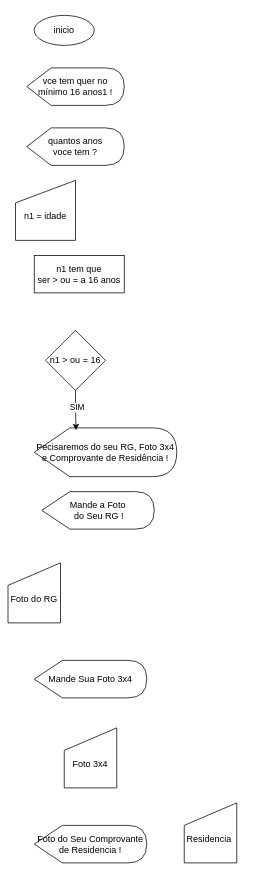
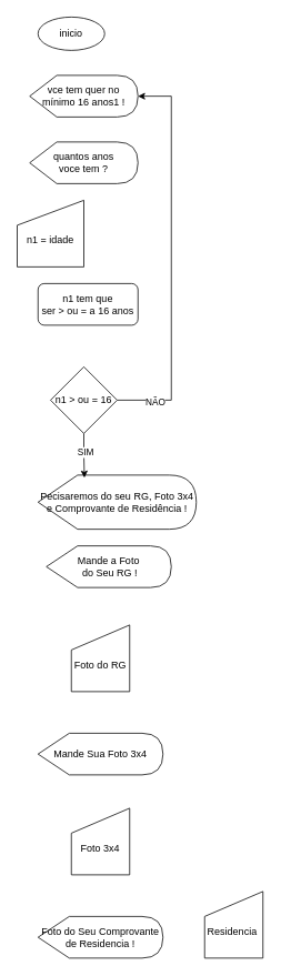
  <mxCell id="0" />
  <mxCell id="1" parent="0" />
  <mxCell id="2" value="inicio" style="ellipse;whiteSpace=wrap;html=1;" parent="1" vertex="1"><mxGeometry x="45" y="20" width="80" height="40" as="geometry" /></mxCell>
  <mxCell id="3" value="&lt;font style=&quot;vertical-align: inherit;&quot;&gt;&lt;font style=&quot;vertical-align: inherit;&quot;&gt;&lt;font style=&quot;vertical-align: inherit;&quot;&gt;&lt;font style=&quot;vertical-align: inherit;&quot;&gt;vce tem quer no mínimo 16 anos1 !&lt;/font&gt;&lt;/font&gt;&lt;/font&gt;&lt;/font&gt;" style="shape=display;whiteSpace=wrap;html=1;" vertex="1" parent="1"><mxGeometry x="35" y="90" width="130" height="50" as="geometry" /></mxCell>
  <mxCell id="4" value="&lt;font style=&quot;vertical-align: inherit;&quot;&gt;&lt;font style=&quot;vertical-align: inherit;&quot;&gt;&lt;font style=&quot;vertical-align: inherit;&quot;&gt;&lt;font style=&quot;vertical-align: inherit;&quot;&gt;&lt;font style=&quot;vertical-align: inherit;&quot;&gt;&lt;font style=&quot;vertical-align: inherit;&quot;&gt;quantos anos &lt;/font&gt;&lt;/font&gt;&lt;br&gt;&lt;font style=&quot;vertical-align: inherit;&quot;&gt;&lt;font style=&quot;vertical-align: inherit;&quot;&gt;voce tem ?&lt;/font&gt;&lt;/font&gt;&lt;/font&gt;&lt;/font&gt;&lt;/font&gt;&lt;/font&gt;" style="shape=display;whiteSpace=wrap;html=1;" vertex="1" parent="1"><mxGeometry x="35" y="170" width="130" height="50" as="geometry" /></mxCell>
  <mxCell id="5" value="&lt;br&gt;&lt;font style=&quot;vertical-align: inherit;&quot;&gt;&lt;font style=&quot;vertical-align: inherit;&quot;&gt;n1 = idade&lt;/font&gt;&lt;/font&gt;" style="shape=manualInput;whiteSpace=wrap;html=1;" vertex="1" parent="1"><mxGeometry x="20" y="240" width="80" height="80" as="geometry" /></mxCell>
- <mxCell id="6" value="&lt;font style=&quot;&quot;&gt;&lt;font style=&quot;&quot;&gt;&lt;font style=&quot;&quot;&gt;&lt;font style=&quot;&quot;&gt;&lt;font style=&quot;&quot;&gt;&lt;font style=&quot;&quot;&gt;&lt;font style=&quot;&quot;&gt;&lt;font style=&quot;&quot;&gt;&lt;span style=&quot;vertical-align: inherit;&quot;&gt;&lt;font style=&quot;vertical-align: inherit;&quot;&gt;&lt;font style=&quot;vertical-align: inherit;&quot;&gt;n1 tem que&lt;br&gt;&amp;nbsp;ser &amp;gt; ou = a 16 anos&amp;nbsp;&lt;/font&gt;&lt;/font&gt;&lt;/span&gt;&lt;/font&gt;&lt;/font&gt;&lt;/font&gt;&lt;/font&gt;&lt;/font&gt;&lt;/font&gt;&lt;/font&gt;&lt;/font&gt;" style="rounded=0;whiteSpace=wrap;html=1;" vertex="1" parent="1"><mxGeometry x="45" y="340" width="120" height="50" as="geometry" /></mxCell>
+ <mxCell id="6" value="&lt;font style=&quot;&quot;&gt;&lt;font style=&quot;&quot;&gt;&lt;font style=&quot;&quot;&gt;&lt;font style=&quot;&quot;&gt;&lt;font style=&quot;&quot;&gt;&lt;font style=&quot;&quot;&gt;&lt;font style=&quot;&quot;&gt;&lt;font style=&quot;&quot;&gt;&lt;span style=&quot;vertical-align: inherit;&quot;&gt;&lt;font style=&quot;vertical-align: inherit;&quot;&gt;&lt;font style=&quot;vertical-align: inherit;&quot;&gt;n1 tem que&lt;br&gt;&amp;nbsp;ser &amp;gt; ou = a 16 anos&amp;nbsp;&lt;/font&gt;&lt;/font&gt;&lt;/span&gt;&lt;/font&gt;&lt;/font&gt;&lt;/font&gt;&lt;/font&gt;&lt;/font&gt;&lt;/font&gt;&lt;/font&gt;&lt;/font&gt;" style="whiteSpace=wrap;html=1;rounded=1;" vertex="1" parent="1"><mxGeometry x="45" y="340" width="120" height="50" as="geometry" /></mxCell>
+ <mxCell id="7" style="edgeStyle=orthogonalEdgeStyle;rounded=0;orthogonalLoop=1;jettySize=auto;html=1;exitX=1;exitY=0.5;exitDx=0;exitDy=0;entryX=1;entryY=0.5;entryDx=0;entryDy=0;entryPerimeter=0;" edge="1" parent="1" source="9" target="3"><mxGeometry relative="1" as="geometry"><mxPoint x="225" y="140" as="targetPoint" /><Array as="points"><mxPoint x="205" y="480" /><mxPoint x="205" y="115" /></Array></mxGeometry></mxCell>
+ <mxCell id="8" value="&lt;font style=&quot;vertical-align: inherit;&quot;&gt;&lt;font style=&quot;vertical-align: inherit;&quot;&gt;NÃO&lt;/font&gt;&lt;/font&gt;" style="edgeLabel;html=1;align=center;verticalAlign=middle;resizable=0;points=[];" vertex="1" connectable="0" parent="7"><mxGeometry x="-0.809" y="-2" relative="1" as="geometry"><mxPoint as="offset" /></mxGeometry></mxCell>
  <mxCell id="9" value="&lt;font style=&quot;vertical-align: inherit;&quot;&gt;&lt;font style=&quot;vertical-align: inherit;&quot;&gt;n1 &amp;gt; ou = 16&lt;br&gt;&lt;/font&gt;&lt;/font&gt;" style="rhombus;whiteSpace=wrap;html=1;" vertex="1" parent="1"><mxGeometry x="60" y="440" width="80" height="80" as="geometry" /></mxCell>
  <mxCell id="10" value="&lt;font style=&quot;vertical-align: inherit;&quot;&gt;&lt;font style=&quot;vertical-align: inherit;&quot;&gt;&lt;font style=&quot;vertical-align: inherit;&quot;&gt;&lt;font style=&quot;vertical-align: inherit;&quot;&gt;Pecisaremos do seu RG, Foto 3x4 e Comprovante de Residência !&lt;/font&gt;&lt;/font&gt;&lt;/font&gt;&lt;/font&gt;" style="shape=display;whiteSpace=wrap;html=1;" vertex="1" parent="1"><mxGeometry x="45" y="570" width="190" height="65" as="geometry" /></mxCell>
  <mxCell id="11" style="edgeStyle=orthogonalEdgeStyle;rounded=0;orthogonalLoop=1;jettySize=auto;html=1;exitX=0.5;exitY=1;exitDx=0;exitDy=0;entryX=0.293;entryY=0.049;entryDx=0;entryDy=0;entryPerimeter=0;" edge="1" parent="1" source="9" target="10"><mxGeometry relative="1" as="geometry" /></mxCell>
  <mxCell id="12" value="&lt;font style=&quot;vertical-align: inherit;&quot;&gt;&lt;font style=&quot;vertical-align: inherit;&quot;&gt;SIM&lt;/font&gt;&lt;/font&gt;" style="edgeLabel;html=1;align=center;verticalAlign=middle;resizable=0;points=[];" vertex="1" connectable="0" parent="11"><mxGeometry x="-0.191" y="1" relative="1" as="geometry"><mxPoint as="offset" /></mxGeometry></mxCell>
  <mxCell id="13" value="&lt;font style=&quot;vertical-align: inherit;&quot;&gt;&lt;font style=&quot;vertical-align: inherit;&quot;&gt;Mande Sua Foto 3x4&lt;/font&gt;&lt;/font&gt;" style="shape=display;whiteSpace=wrap;html=1;" vertex="1" parent="1"><mxGeometry x="45" y="880" width="150" height="50" as="geometry" /></mxCell>
  <mxCell id="14" value="&amp;nbsp;&lt;br&gt;&lt;font style=&quot;vertical-align: inherit;&quot;&gt;&lt;font style=&quot;vertical-align: inherit;&quot;&gt;Foto 3x4&lt;/font&gt;&lt;/font&gt;" style="shape=manualInput;whiteSpace=wrap;html=1;" vertex="1" parent="1"><mxGeometry x="85" y="970" width="70" height="80" as="geometry" /></mxCell>
  <mxCell id="15" value="&lt;font style=&quot;vertical-align: inherit;&quot;&gt;&lt;font style=&quot;vertical-align: inherit;&quot;&gt;Mande a Foto&lt;br&gt;&amp;nbsp;do Seu RG !&lt;/font&gt;&lt;/font&gt;" style="shape=display;whiteSpace=wrap;html=1;" vertex="1" parent="1"><mxGeometry x="55" y="655" width="150" height="50" as="geometry" /></mxCell>
- <mxCell id="16" value="&amp;nbsp;&lt;br&gt;&lt;font style=&quot;vertical-align: inherit;&quot;&gt;&lt;font style=&quot;vertical-align: inherit;&quot;&gt;&lt;font style=&quot;vertical-align: inherit;&quot;&gt;&lt;font style=&quot;vertical-align: inherit;&quot;&gt;Foto do RG&lt;/font&gt;&lt;/font&gt;&lt;/font&gt;&lt;/font&gt;" style="shape=manualInput;whiteSpace=wrap;html=1;" vertex="1" parent="1"><mxGeometry x="10" y="750" width="70" height="80" as="geometry" /></mxCell>
+ <mxCell id="16" value="&amp;nbsp;&lt;br&gt;&lt;font style=&quot;vertical-align: inherit;&quot;&gt;&lt;font style=&quot;vertical-align: inherit;&quot;&gt;&lt;font style=&quot;vertical-align: inherit;&quot;&gt;&lt;font style=&quot;vertical-align: inherit;&quot;&gt;Foto do RG&lt;/font&gt;&lt;/font&gt;&lt;/font&gt;&lt;/font&gt;" style="shape=manualInput;whiteSpace=wrap;html=1;" vertex="1" parent="1"><mxGeometry x="85" y="750" width="70" height="80" as="geometry" /></mxCell>
  <mxCell id="17" value="&lt;font style=&quot;vertical-align: inherit;&quot;&gt;&lt;font style=&quot;vertical-align: inherit;&quot;&gt;Foto do Seu Comprovante&lt;br&gt;de Residencia !&lt;br&gt;&lt;/font&gt;&lt;/font&gt;" style="shape=display;whiteSpace=wrap;html=1;" vertex="1" parent="1"><mxGeometry x="45" y="1100" width="150" height="50" as="geometry" /></mxCell>
  <mxCell id="18" value="&amp;nbsp;&lt;br&gt;&lt;font style=&quot;vertical-align: inherit;&quot;&gt;&lt;font style=&quot;vertical-align: inherit;&quot;&gt;Residencia&amp;nbsp;&lt;/font&gt;&lt;/font&gt;" style="shape=manualInput;whiteSpace=wrap;html=1;" vertex="1" parent="1"><mxGeometry x="245" y="1070" width="70" height="80" as="geometry" /></mxCell>
